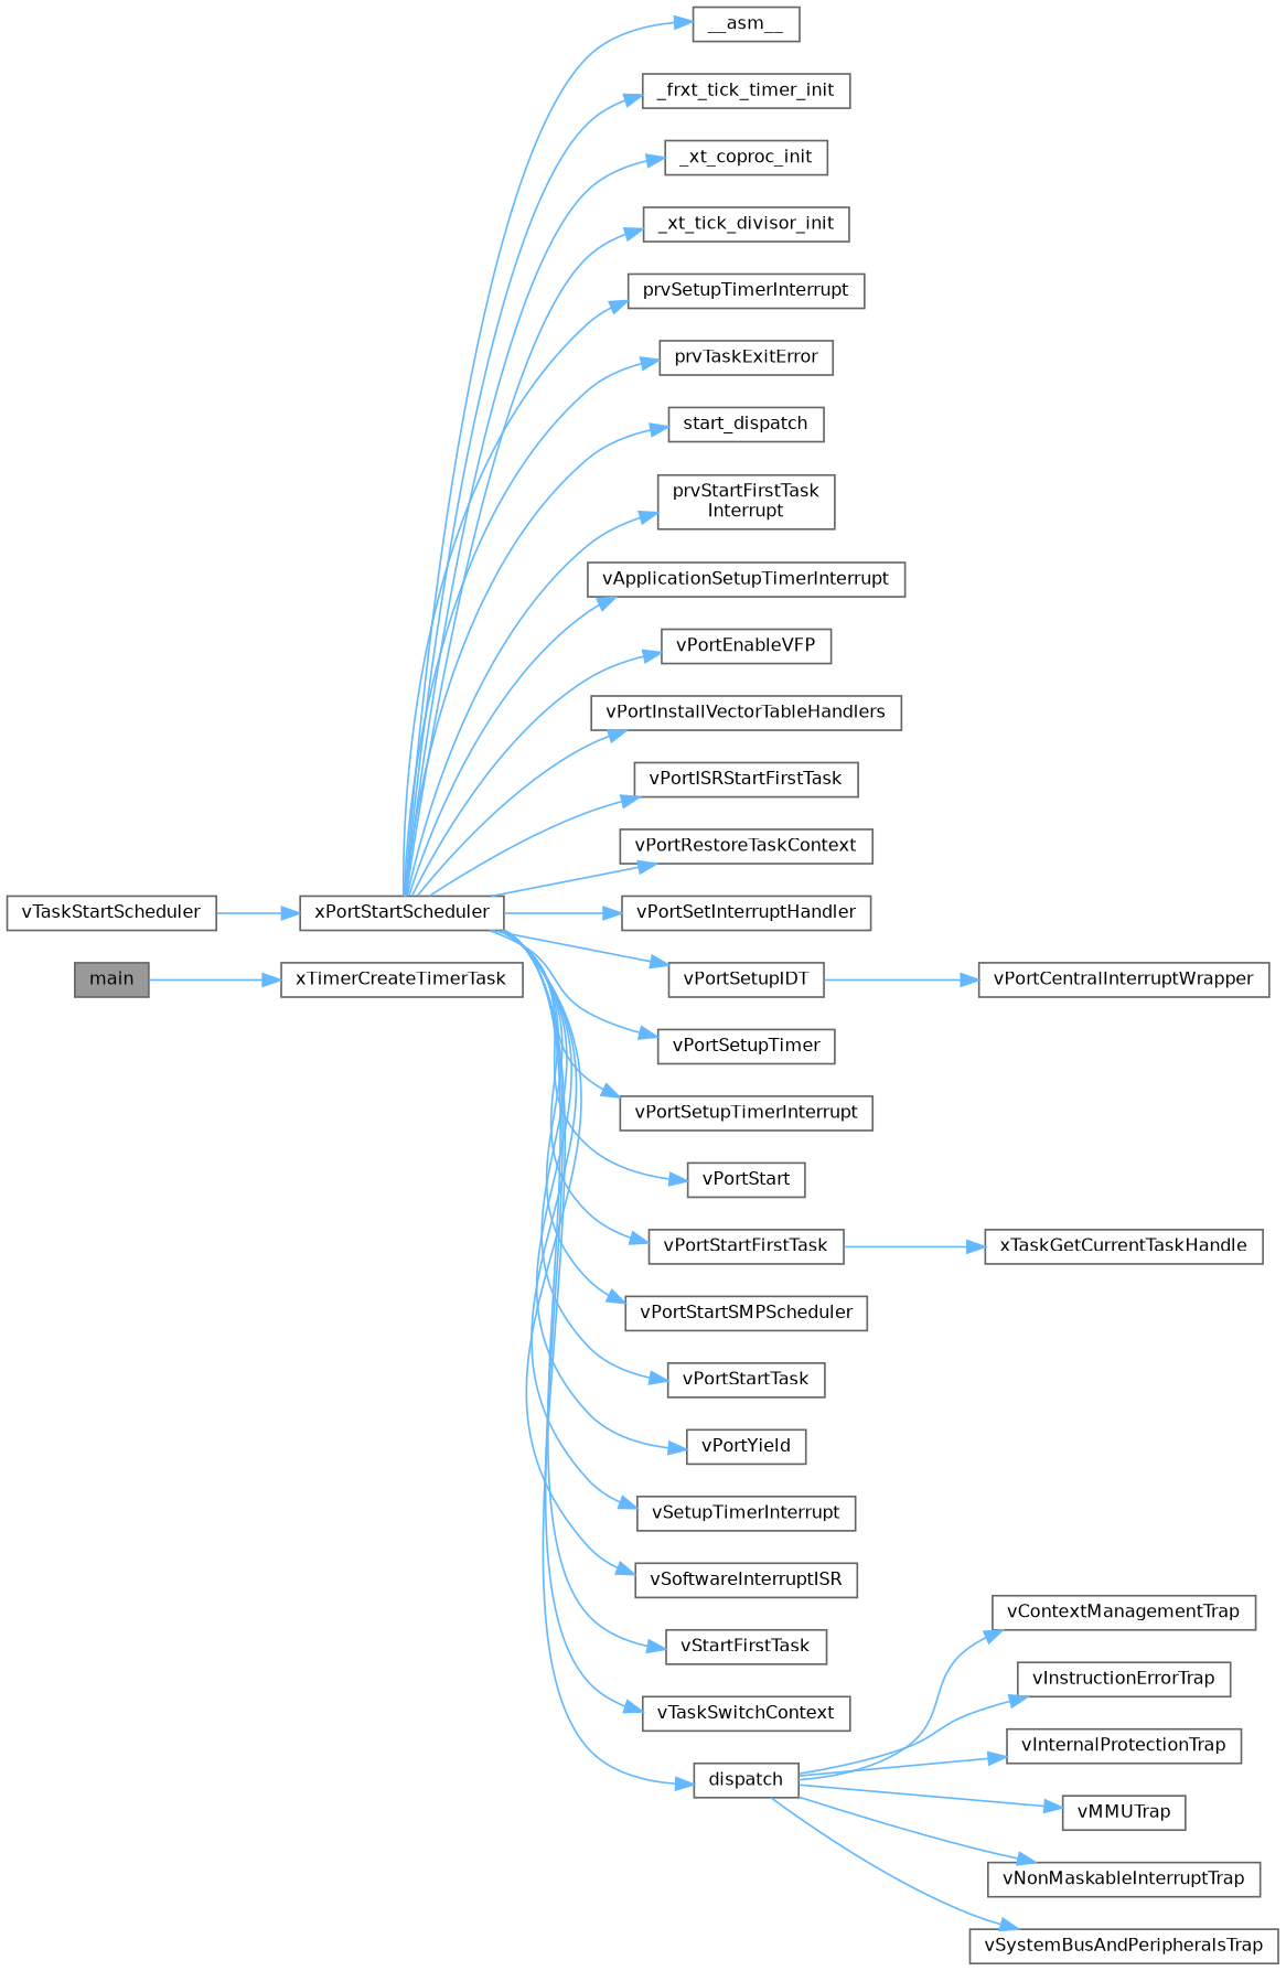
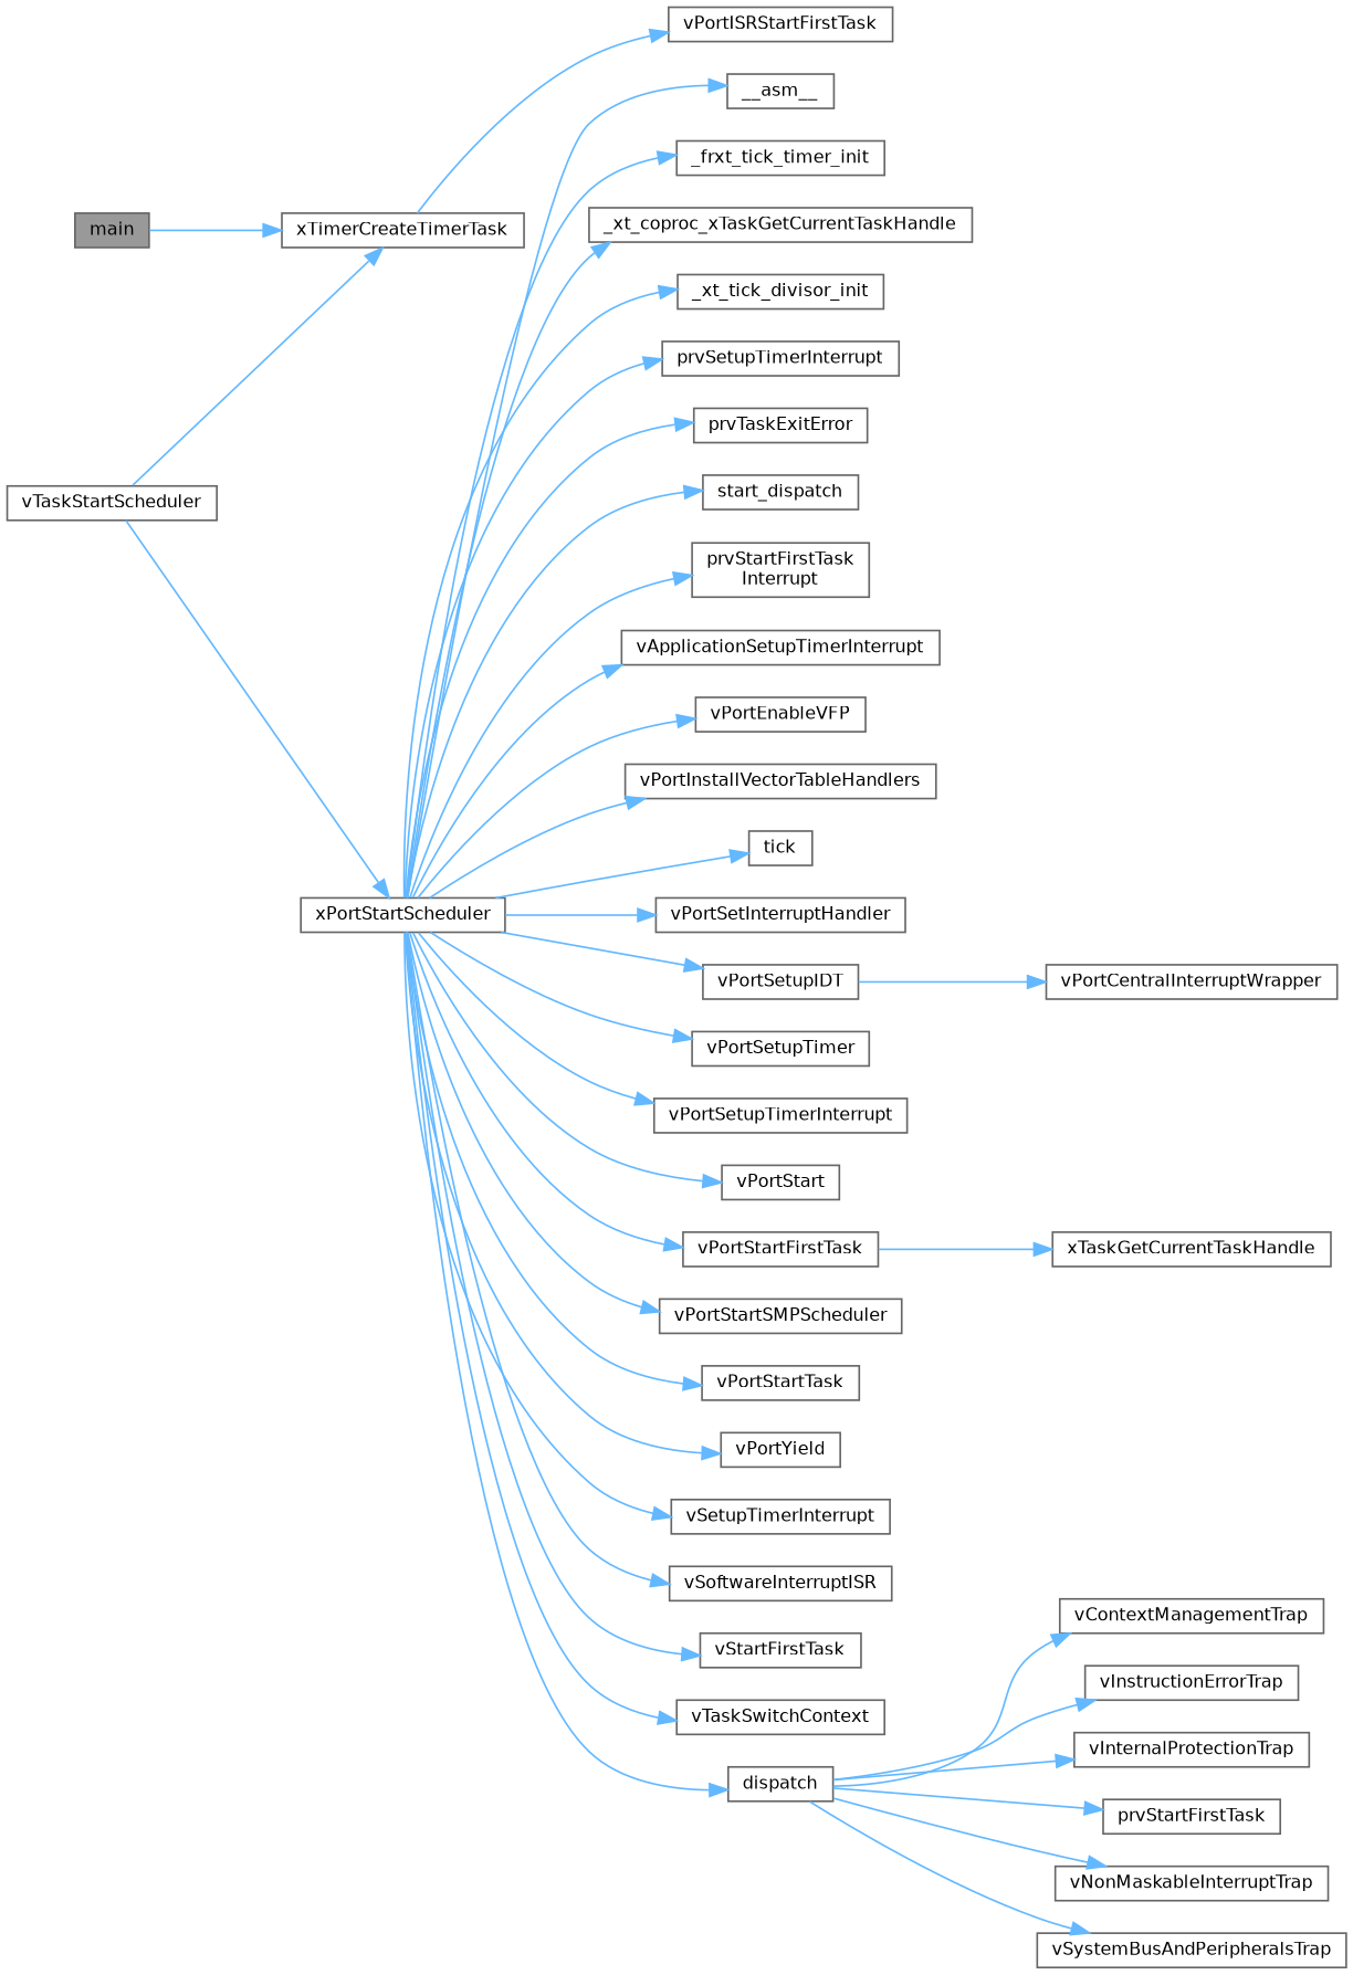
  digraph {
    rankdir=LR
    node [color=grey40 fillcolor=white fontname=Helvetica fontsize=10 shape=box style=filled]
    edge [color=steelblue1 fontname=Helvetica fontsize=10 labelfontname=Helvetica labelfontsize=10 style=solid]
    n1 [color=gray40 fillcolor=grey60 fontcolor=black height=0.2 label=main width=0.4]
    n2 [height=0.2 label=xTimerCreateTimerTask width=0.4]
    n3 [height=0.2 label=vTaskStartScheduler width=0.4]
    n4 [height=0.2 label=xPortStartScheduler width=0.4]
    n5 [height=0.2 label=__asm__ width=0.4]
    n6 [height=0.2 label=_frxt_tick_timer_init width=0.4]
-   n7 [height=0.2 label=_xt_coproc_init width=0.4]
+   n7 [height=0.2 label=_xt_coproc_xTaskGetCurrentTaskHandle width=0.4]
    n8 [height=0.2 label=_xt_tick_divisor_init width=0.4]
    n9 [height=0.2 label=prvSetupTimerInterrupt width=0.4]
    n10 [height=0.2 label=prvTaskExitError width=0.4]
    n11 [height=0.2 label=start_dispatch width=0.4]
    n12 [height=0.2 label="prvStartFirstTask\lInterrupt" width=0.4]
    n13 [height=0.2 label=vApplicationSetupTimerInterrupt width=0.4]
    n14 [height=0.2 label=vPortEnableVFP width=0.4]
    n15 [height=0.2 label=vPortInstallVectorTableHandlers width=0.4]
    n16 [height=0.2 label=vPortISRStartFirstTask width=0.4]
-   n17 [height=0.2 label=vPortRestoreTaskContext width=0.4]
+   n17 [height=0.2 label=tick width=0.4]
    n18 [height=0.2 label=vPortSetInterruptHandler width=0.4]
    n19 [height=0.2 label=vPortSetupIDT width=0.4]
    n20 [height=0.2 label=vPortSetupTimer width=0.4]
    n21 [height=0.2 label=vPortSetupTimerInterrupt width=0.4]
    n22 [height=0.2 label=vPortStart width=0.4]
    n23 [height=0.2 label=vPortStartFirstTask width=0.4]
    n24 [height=0.2 label=vPortStartSMPScheduler width=0.4]
    n25 [height=0.2 label=vPortStartTask width=0.4]
    n26 [height=0.2 label=vPortYield width=0.4]
    n27 [height=0.2 label=vSetupTimerInterrupt width=0.4]
    n28 [height=0.2 label=vSoftwareInterruptISR width=0.4]
    n29 [height=0.2 label=vStartFirstTask width=0.4]
    n30 [height=0.2 label=vTaskSwitchContext width=0.4]
    n31 [height=0.2 label=dispatch width=0.4]
    n32 [height=0.2 label=vPortCentralInterruptWrapper width=0.4]
    n33 [height=0.2 label=xTaskGetCurrentTaskHandle width=0.4]
    n34 [height=0.2 label=vContextManagementTrap width=0.4]
    n35 [height=0.2 label=vInstructionErrorTrap width=0.4]
    n36 [height=0.2 label=vInternalProtectionTrap width=0.4]
-   n37 [height=0.2 label=vMMUTrap width=0.4]
+   n37 [height=0.2 label=prvStartFirstTask width=0.4]
    n38 [height=0.2 label=vNonMaskableInterruptTrap width=0.4]
    n39 [height=0.2 label=vSystemBusAndPeripheralsTrap width=0.4]
    n1 -> n2
+   n3 -> n2
    n3 -> n4
    n4 -> n5
    n4 -> n6
    n4 -> n7
    n4 -> n8
    n4 -> n9
    n4 -> n10
    n4 -> n11
    n4 -> n12
    n4 -> n13
    n4 -> n14
    n4 -> n15
-   n4 -> n16
+   n2 -> n16
    n4 -> n17
    n4 -> n18
    n4 -> n19
    n4 -> n20
    n4 -> n21
    n4 -> n22
    n4 -> n23
    n4 -> n24
    n4 -> n25
    n4 -> n26
    n4 -> n27
    n4 -> n28
    n4 -> n29
    n4 -> n30
    n4 -> n31
    n19 -> n32
    n23 -> n33
    n31 -> n34
    n31 -> n35
    n31 -> n36
    n31 -> n37
    n31 -> n38
    n31 -> n39
  }
